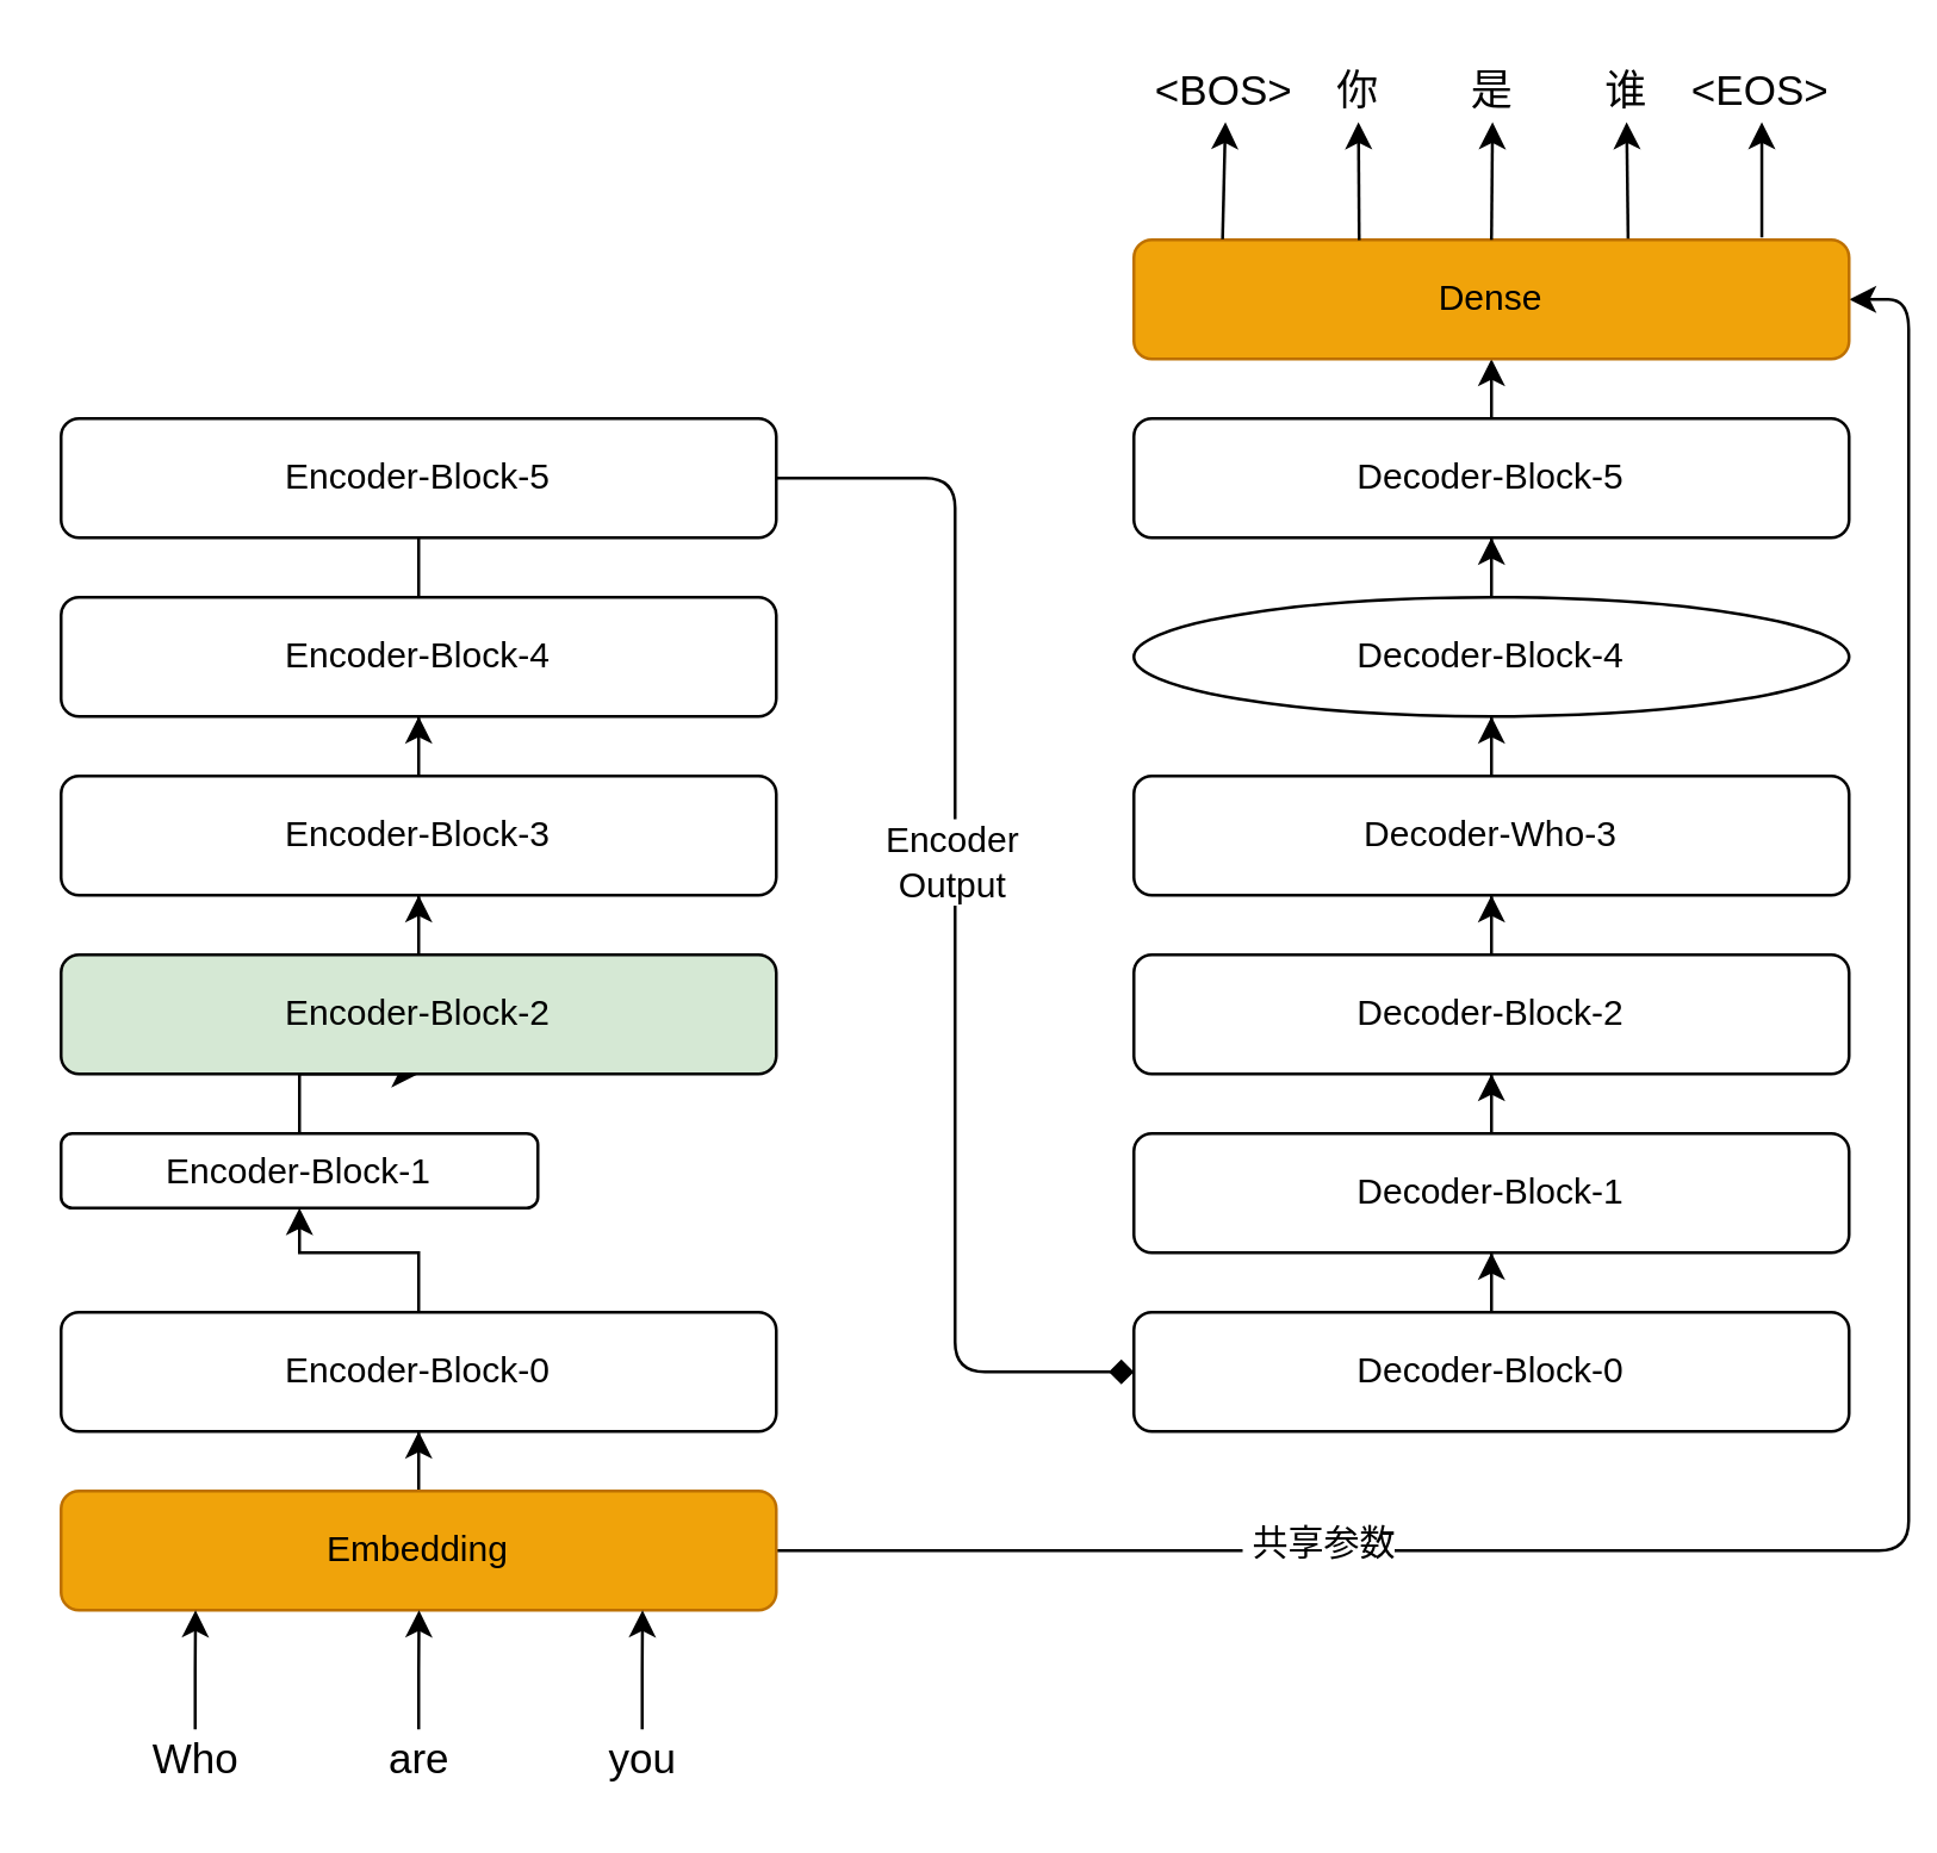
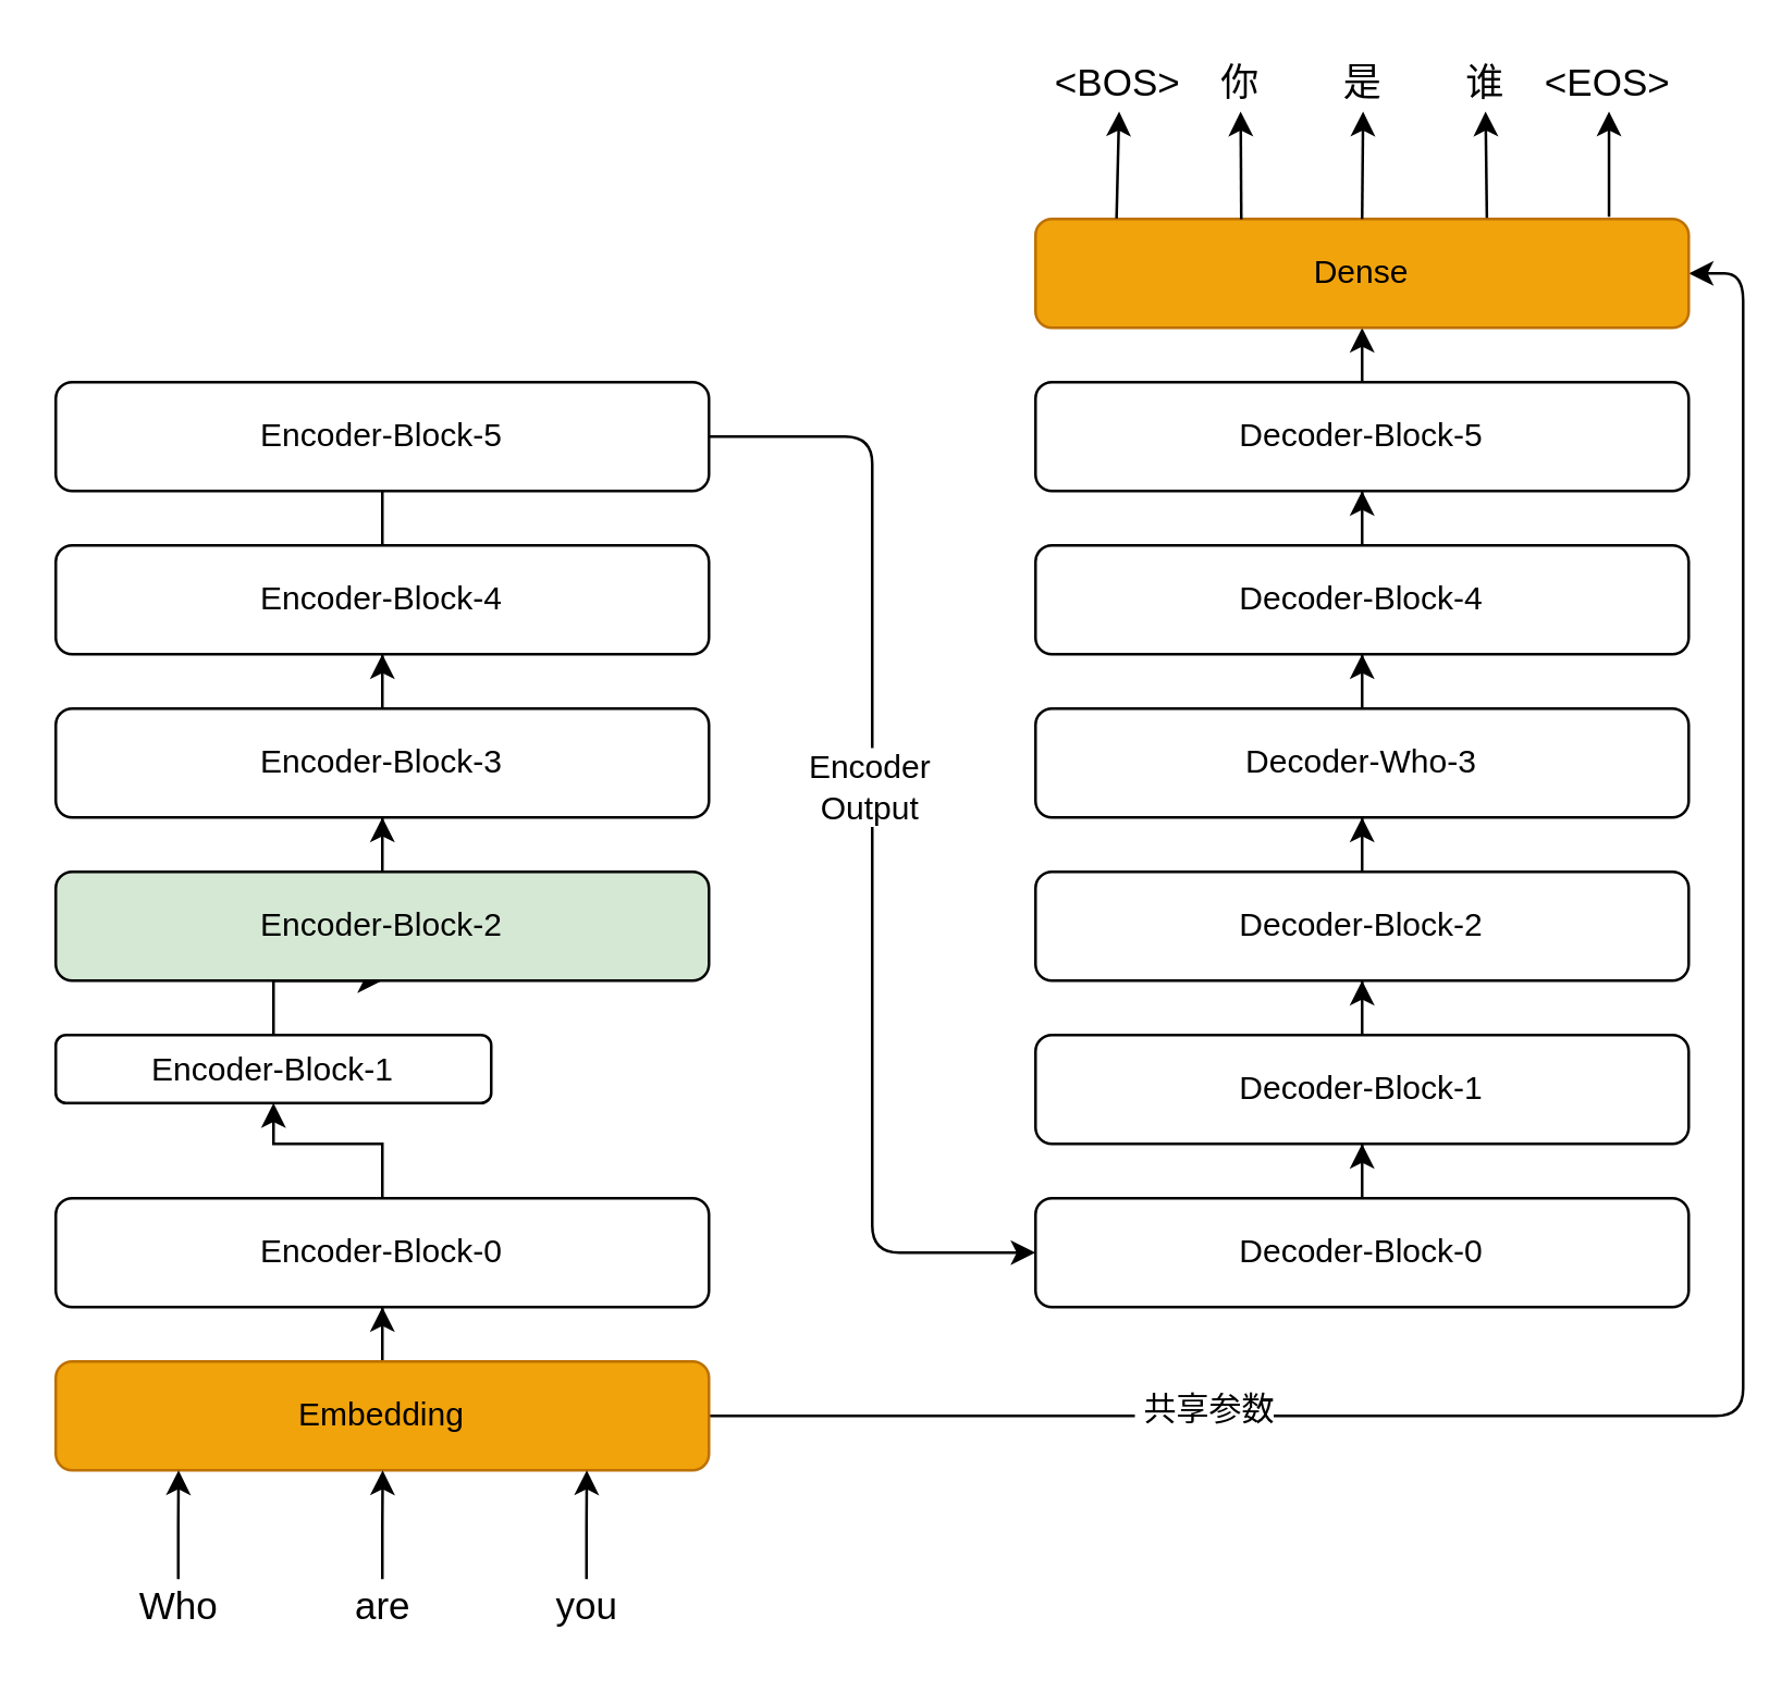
  <mxCell id="0" />
  <mxCell id="1" parent="0" />
  <mxCell id="2" value="" style="edgeStyle=orthogonalEdgeStyle;rounded=0;orthogonalLoop=1;jettySize=auto;html=1;fontSize=14;" edge="1" parent="1" source="5" target="7"><mxGeometry relative="1" as="geometry" /></mxCell>
  <mxCell id="3" style="edgeStyle=orthogonalEdgeStyle;curved=0;rounded=1;sketch=0;orthogonalLoop=1;jettySize=auto;html=1;entryX=1;entryY=0.5;entryDx=0;entryDy=0;fontSize=12;" edge="1" parent="1" source="5" target="37"><mxGeometry relative="1" as="geometry" /></mxCell>
  <mxCell id="4" value="&amp;nbsp;共享参数" style="edgeLabel;html=1;align=center;verticalAlign=middle;resizable=0;points=[];fontSize=12;" vertex="1" connectable="0" parent="3"><mxGeometry x="-0.559" y="3" relative="1" as="geometry"><mxPoint as="offset" /></mxGeometry></mxCell>
  <mxCell id="5" value="Embedding" style="rounded=1;whiteSpace=wrap;html=1;fillColor=#f0a30a;strokeColor=#BD7000;fontColor=#000000;" vertex="1" parent="1"><mxGeometry x="20" y="500" width="240" height="40" as="geometry" /></mxCell>
  <mxCell id="6" value="" style="edgeStyle=orthogonalEdgeStyle;rounded=0;orthogonalLoop=1;jettySize=auto;html=1;fontSize=14;" edge="1" parent="1" source="7" target="15"><mxGeometry relative="1" as="geometry" /></mxCell>
  <mxCell id="7" value="Encoder-Block-0" style="rounded=1;whiteSpace=wrap;html=1;" vertex="1" parent="1"><mxGeometry x="20" y="440" width="240" height="40" as="geometry" /></mxCell>
  <mxCell id="8" style="edgeStyle=orthogonalEdgeStyle;rounded=0;orthogonalLoop=1;jettySize=auto;html=1;entryX=0.188;entryY=1;entryDx=0;entryDy=0;entryPerimeter=0;fontSize=24;" edge="1" parent="1" source="9" target="5"><mxGeometry relative="1" as="geometry" /></mxCell>
  <mxCell id="9" value="&lt;font style=&quot;font-size: 14px&quot;&gt;Who&lt;/font&gt;" style="text;html=1;align=center;verticalAlign=middle;resizable=0;points=[];autosize=1;strokeColor=none;fillColor=none;" vertex="1" parent="1"><mxGeometry x="45" y="580" width="40" height="20" as="geometry" /></mxCell>
  <mxCell id="10" style="edgeStyle=orthogonalEdgeStyle;rounded=0;orthogonalLoop=1;jettySize=auto;html=1;entryX=0.188;entryY=1;entryDx=0;entryDy=0;entryPerimeter=0;fontSize=24;" edge="1" parent="1" source="11"><mxGeometry relative="1" as="geometry"><mxPoint x="140.12" y="540" as="targetPoint" /></mxGeometry></mxCell>
  <mxCell id="11" value="&lt;font style=&quot;font-size: 14px&quot;&gt;are&lt;/font&gt;" style="text;html=1;align=center;verticalAlign=middle;resizable=0;points=[];autosize=1;strokeColor=none;fillColor=none;" vertex="1" parent="1"><mxGeometry x="120" y="580" width="40" height="20" as="geometry" /></mxCell>
  <mxCell id="12" style="edgeStyle=orthogonalEdgeStyle;rounded=0;orthogonalLoop=1;jettySize=auto;html=1;entryX=0.188;entryY=1;entryDx=0;entryDy=0;entryPerimeter=0;fontSize=24;" edge="1" source="13" parent="1"><mxGeometry relative="1" as="geometry"><mxPoint x="215.12" y="540" as="targetPoint" /></mxGeometry></mxCell>
  <mxCell id="13" value="&lt;font style=&quot;font-size: 14px&quot;&gt;you&lt;/font&gt;" style="text;html=1;align=center;verticalAlign=middle;resizable=0;points=[];autosize=1;strokeColor=none;fillColor=none;" vertex="1" parent="1"><mxGeometry x="195" y="580" width="40" height="20" as="geometry" /></mxCell>
  <mxCell id="14" value="" style="edgeStyle=orthogonalEdgeStyle;rounded=0;orthogonalLoop=1;jettySize=auto;html=1;fontSize=14;" edge="1" parent="1" source="15" target="17"><mxGeometry relative="1" as="geometry" /></mxCell>
  <mxCell id="15" value="Encoder-Block-1" style="rounded=1;whiteSpace=wrap;html=1;" vertex="1" parent="1"><mxGeometry x="20" y="380" width="160" height="25" as="geometry" /></mxCell>
  <mxCell id="16" value="" style="edgeStyle=orthogonalEdgeStyle;rounded=0;orthogonalLoop=1;jettySize=auto;html=1;fontSize=14;" edge="1" parent="1" source="17" target="19"><mxGeometry relative="1" as="geometry" /></mxCell>
  <mxCell id="17" value="Encoder-Block-2" style="rounded=1;whiteSpace=wrap;html=1;fillColor=#d5e8d4;" vertex="1" parent="1"><mxGeometry x="20" y="320" width="240" height="40" as="geometry" /></mxCell>
  <mxCell id="18" value="" style="edgeStyle=orthogonalEdgeStyle;rounded=0;orthogonalLoop=1;jettySize=auto;html=1;fontSize=14;" edge="1" parent="1" source="19" target="21"><mxGeometry relative="1" as="geometry" /></mxCell>
  <mxCell id="19" value="Encoder-Block-3" style="rounded=1;whiteSpace=wrap;html=1;" vertex="1" parent="1"><mxGeometry x="20" y="260" width="240" height="40" as="geometry" /></mxCell>
  <mxCell id="20" value="" style="edgeStyle=orthogonalEdgeStyle;rounded=0;orthogonalLoop=1;jettySize=auto;html=1;fontSize=14;endArrow=none;" edge="1" parent="1" source="21" target="24"><mxGeometry relative="1" as="geometry" /></mxCell>
  <mxCell id="21" value="Encoder-Block-4" style="rounded=1;whiteSpace=wrap;html=1;" vertex="1" parent="1"><mxGeometry x="20" y="200" width="240" height="40" as="geometry" /></mxCell>
- <mxCell id="22" style="edgeStyle=orthogonalEdgeStyle;curved=0;rounded=1;sketch=0;orthogonalLoop=1;jettySize=auto;html=1;entryX=0;entryY=0.5;entryDx=0;entryDy=0;endArrow=diamond;" edge="1" parent="1" source="24" target="26"><mxGeometry relative="1" as="geometry" /></mxCell>
+ <mxCell id="22" style="edgeStyle=orthogonalEdgeStyle;curved=0;rounded=1;sketch=0;orthogonalLoop=1;jettySize=auto;html=1;entryX=0;entryY=0.5;entryDx=0;entryDy=0;" edge="1" parent="1" source="24" target="26"><mxGeometry relative="1" as="geometry" /></mxCell>
  <mxCell id="23" value="Encoder&lt;br style=&quot;font-size: 12px;&quot;&gt;Output" style="edgeLabel;html=1;align=center;verticalAlign=middle;resizable=0;points=[];fontSize=12;" vertex="1" connectable="0" parent="22"><mxGeometry x="-0.105" y="-2" relative="1" as="geometry"><mxPoint as="offset" /></mxGeometry></mxCell>
  <mxCell id="24" value="Encoder-Block-5" style="rounded=1;whiteSpace=wrap;html=1;" vertex="1" parent="1"><mxGeometry x="20" y="140" width="240" height="40" as="geometry" /></mxCell>
  <mxCell id="25" value="" style="edgeStyle=orthogonalEdgeStyle;rounded=0;orthogonalLoop=1;jettySize=auto;html=1;fontSize=14;" edge="1" parent="1" source="26" target="28"><mxGeometry relative="1" as="geometry" /></mxCell>
  <mxCell id="26" value="Decoder-Block-0" style="rounded=1;whiteSpace=wrap;html=1;" vertex="1" parent="1"><mxGeometry x="380" y="440" width="240" height="40" as="geometry" /></mxCell>
  <mxCell id="27" value="" style="edgeStyle=orthogonalEdgeStyle;rounded=0;orthogonalLoop=1;jettySize=auto;html=1;fontSize=14;" edge="1" parent="1" source="28" target="30"><mxGeometry relative="1" as="geometry" /></mxCell>
  <mxCell id="28" value="Decoder-Block-1" style="rounded=1;whiteSpace=wrap;html=1;" vertex="1" parent="1"><mxGeometry x="380" y="380" width="240" height="40" as="geometry" /></mxCell>
  <mxCell id="29" value="" style="edgeStyle=orthogonalEdgeStyle;rounded=0;orthogonalLoop=1;jettySize=auto;html=1;fontSize=14;" edge="1" parent="1" source="30" target="32"><mxGeometry relative="1" as="geometry" /></mxCell>
  <mxCell id="30" value="Decoder-Block-2" style="rounded=1;whiteSpace=wrap;html=1;" vertex="1" parent="1"><mxGeometry x="380" y="320" width="240" height="40" as="geometry" /></mxCell>
  <mxCell id="31" value="" style="edgeStyle=orthogonalEdgeStyle;rounded=0;orthogonalLoop=1;jettySize=auto;html=1;fontSize=14;" edge="1" parent="1" source="32" target="34"><mxGeometry relative="1" as="geometry" /></mxCell>
  <mxCell id="32" value="Decoder-Who-3" style="rounded=1;whiteSpace=wrap;html=1;" vertex="1" parent="1"><mxGeometry x="380" y="260" width="240" height="40" as="geometry" /></mxCell>
  <mxCell id="33" value="" style="edgeStyle=orthogonalEdgeStyle;rounded=0;orthogonalLoop=1;jettySize=auto;html=1;fontSize=14;" edge="1" parent="1" source="34" target="36"><mxGeometry relative="1" as="geometry" /></mxCell>
- <mxCell id="34" value="Decoder-Block-4" style="ellipse;whiteSpace=wrap;html=1;" vertex="1" parent="1"><mxGeometry x="380" y="200" width="240" height="40" as="geometry" /></mxCell>
+ <mxCell id="34" value="Decoder-Block-4" style="rounded=1;whiteSpace=wrap;html=1;" vertex="1" parent="1"><mxGeometry x="380" y="200" width="240" height="40" as="geometry" /></mxCell>
  <mxCell id="35" value="" style="edgeStyle=orthogonalEdgeStyle;curved=0;rounded=1;sketch=0;orthogonalLoop=1;jettySize=auto;html=1;fontSize=12;" edge="1" parent="1" source="36" target="37"><mxGeometry relative="1" as="geometry" /></mxCell>
  <mxCell id="36" value="Decoder-Block-5" style="rounded=1;whiteSpace=wrap;html=1;" vertex="1" parent="1"><mxGeometry x="380" y="140" width="240" height="40" as="geometry" /></mxCell>
  <mxCell id="37" value="Dense" style="rounded=1;whiteSpace=wrap;html=1;fillColor=#f0a30a;fontColor=#000000;strokeColor=#BD7000;" vertex="1" parent="1"><mxGeometry x="380" y="80" width="240" height="40" as="geometry" /></mxCell>
  <mxCell id="38" value="&lt;font style=&quot;font-size: 14px&quot;&gt;&amp;lt;BOS&amp;gt;&lt;/font&gt;" style="text;html=1;align=center;verticalAlign=middle;resizable=0;points=[];autosize=1;strokeColor=none;fillColor=none;" vertex="1" parent="1"><mxGeometry x="380" y="20" width="60" height="20" as="geometry" /></mxCell>
  <mxCell id="39" value="" style="endArrow=classic;html=1;rounded=1;sketch=0;fontSize=12;curved=0;entryX=0.512;entryY=1.025;entryDx=0;entryDy=0;entryPerimeter=0;exitX=0.124;exitY=-0.005;exitDx=0;exitDy=0;exitPerimeter=0;" edge="1" parent="1" source="37" target="38"><mxGeometry width="50" height="50" relative="1" as="geometry"><mxPoint x="290" y="90" as="sourcePoint" /><mxPoint x="360" y="30" as="targetPoint" /></mxGeometry></mxCell>
  <mxCell id="40" value="&lt;font style=&quot;font-size: 14px&quot;&gt;你&lt;/font&gt;" style="text;html=1;align=center;verticalAlign=middle;resizable=0;points=[];autosize=1;strokeColor=none;fillColor=none;" vertex="1" parent="1"><mxGeometry x="440" y="20" width="30" height="20" as="geometry" /></mxCell>
  <mxCell id="41" value="" style="endArrow=classic;html=1;rounded=1;sketch=0;fontSize=12;curved=0;entryX=0.512;entryY=1.025;entryDx=0;entryDy=0;entryPerimeter=0;exitX=0.315;exitY=0.002;exitDx=0;exitDy=0;exitPerimeter=0;" edge="1" parent="1" target="40" source="37"><mxGeometry width="50" height="50" relative="1" as="geometry"><mxPoint x="461.12" y="80.64" as="sourcePoint" /><mxPoint x="420" y="30" as="targetPoint" /></mxGeometry></mxCell>
  <mxCell id="42" value="&lt;font style=&quot;font-size: 14px&quot;&gt;是&lt;/font&gt;" style="text;html=1;align=center;verticalAlign=middle;resizable=0;points=[];autosize=1;strokeColor=none;fillColor=none;" vertex="1" parent="1"><mxGeometry x="485" y="20" width="30" height="20" as="geometry" /></mxCell>
  <mxCell id="43" value="" style="endArrow=classic;html=1;rounded=1;sketch=0;fontSize=12;curved=0;entryX=0.512;entryY=1.025;entryDx=0;entryDy=0;entryPerimeter=0;exitX=0.5;exitY=0;exitDx=0;exitDy=0;" edge="1" parent="1" target="42" source="37"><mxGeometry width="50" height="50" relative="1" as="geometry"><mxPoint x="506.12" y="80.64" as="sourcePoint" /><mxPoint x="465" y="30" as="targetPoint" /></mxGeometry></mxCell>
  <mxCell id="44" value="&lt;font style=&quot;font-size: 14px&quot;&gt;谁&lt;/font&gt;" style="text;html=1;align=center;verticalAlign=middle;resizable=0;points=[];autosize=1;strokeColor=none;fillColor=none;" vertex="1" parent="1"><mxGeometry x="530" y="20" width="30" height="20" as="geometry" /></mxCell>
  <mxCell id="45" value="" style="endArrow=classic;html=1;rounded=1;sketch=0;fontSize=12;curved=0;entryX=0.512;entryY=1.025;entryDx=0;entryDy=0;entryPerimeter=0;exitX=0.691;exitY=-0.011;exitDx=0;exitDy=0;exitPerimeter=0;" edge="1" parent="1" target="44" source="37"><mxGeometry width="50" height="50" relative="1" as="geometry"><mxPoint x="546.12" y="80" as="sourcePoint" /><mxPoint x="505" y="29.36" as="targetPoint" /></mxGeometry></mxCell>
  <mxCell id="46" value="&lt;font style=&quot;font-size: 14px&quot;&gt;&amp;lt;EOS&amp;gt;&lt;/font&gt;" style="text;html=1;align=center;verticalAlign=middle;resizable=0;points=[];autosize=1;strokeColor=none;fillColor=none;" vertex="1" parent="1"><mxGeometry x="560" y="20" width="60" height="20" as="geometry" /></mxCell>
  <mxCell id="47" value="" style="endArrow=classic;html=1;rounded=1;sketch=0;fontSize=12;curved=0;entryX=0.512;entryY=1.025;entryDx=0;entryDy=0;entryPerimeter=0;exitX=0.878;exitY=-0.02;exitDx=0;exitDy=0;exitPerimeter=0;" edge="1" parent="1" target="46" source="37"><mxGeometry width="50" height="50" relative="1" as="geometry"><mxPoint x="590" y="80" as="sourcePoint" /><mxPoint x="550" y="29.36" as="targetPoint" /></mxGeometry></mxCell>
